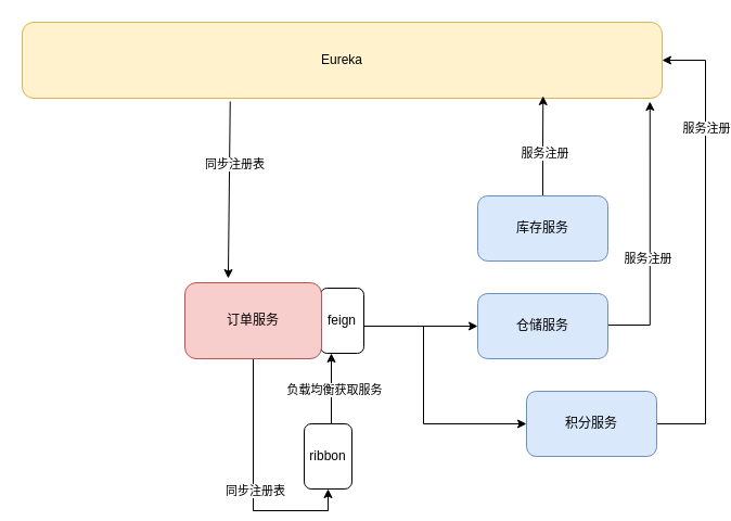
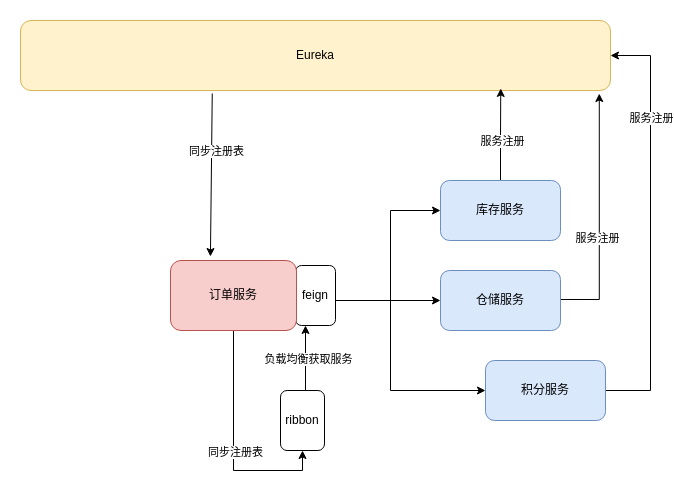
  <mxCell id="0" />
  <mxCell id="1" parent="0" />
+ <mxCell id="2" style="edgeStyle=orthogonalEdgeStyle;rounded=0;orthogonalLoop=1;jettySize=auto;html=1;entryX=0;entryY=0.5;entryDx=0;entryDy=0;" parent="1" source="5" target="15" edge="1"><mxGeometry relative="1" as="geometry"><Array as="points"><mxPoint x="390" y="300" /><mxPoint x="390" y="210" /></Array></mxGeometry></mxCell>
  <mxCell id="3" style="edgeStyle=orthogonalEdgeStyle;rounded=0;orthogonalLoop=1;jettySize=auto;html=1;entryX=0;entryY=0.5;entryDx=0;entryDy=0;" parent="1" source="5" target="18" edge="1"><mxGeometry relative="1" as="geometry"><Array as="points"><mxPoint x="370" y="300" /><mxPoint x="370" y="300" /></Array></mxGeometry></mxCell>
  <mxCell id="4" style="edgeStyle=orthogonalEdgeStyle;rounded=0;orthogonalLoop=1;jettySize=auto;html=1;entryX=0;entryY=0.5;entryDx=0;entryDy=0;" parent="1" source="5" target="21" edge="1"><mxGeometry relative="1" as="geometry"><Array as="points"><mxPoint x="390" y="300" /><mxPoint x="390" y="390" /></Array></mxGeometry></mxCell>
  <mxCell id="5" value="feign" style="rounded=1;whiteSpace=wrap;html=1;" parent="1" vertex="1"><mxGeometry x="295" y="265" width="40" height="60" as="geometry" /></mxCell>
  <mxCell id="6" style="edgeStyle=orthogonalEdgeStyle;rounded=0;orthogonalLoop=1;jettySize=auto;html=1;entryX=0.25;entryY=1;entryDx=0;entryDy=0;" parent="1" source="8" target="5" edge="1"><mxGeometry relative="1" as="geometry"><Array as="points"><mxPoint x="305" y="360" /><mxPoint x="305" y="360" /></Array></mxGeometry></mxCell>
  <mxCell id="7" value="负载均衡获取服务" style="edgeLabel;html=1;align=center;verticalAlign=middle;resizable=0;points=[];" parent="6" vertex="1" connectable="0"><mxGeometry x="-0.015" y="-2" relative="1" as="geometry"><mxPoint as="offset" /></mxGeometry></mxCell>
  <mxCell id="8" value="ribbon" style="rounded=1;whiteSpace=wrap;html=1;" parent="1" vertex="1"><mxGeometry x="280" y="390" width="44" height="60" as="geometry" /></mxCell>
  <mxCell id="9" style="edgeStyle=orthogonalEdgeStyle;rounded=0;orthogonalLoop=1;jettySize=auto;html=1;entryX=0.5;entryY=1;entryDx=0;entryDy=0;" parent="1" source="11" target="8" edge="1"><mxGeometry relative="1" as="geometry" /></mxCell>
  <mxCell id="10" value="同步注册表" style="edgeLabel;html=1;align=center;verticalAlign=middle;resizable=0;points=[];" parent="9" vertex="1" connectable="0"><mxGeometry x="0.057" y="1" relative="1" as="geometry"><mxPoint as="offset" /></mxGeometry></mxCell>
  <mxCell id="11" value="订单服务" style="rounded=1;whiteSpace=wrap;html=1;fillColor=#f8cecc;strokeColor=#b85450;" parent="1" vertex="1"><mxGeometry x="170" y="260" width="126" height="70" as="geometry" /></mxCell>
  <mxCell id="12" value="Eureka" style="rounded=1;whiteSpace=wrap;html=1;fillColor=#fff2cc;strokeColor=#d6b656;" parent="1" vertex="1"><mxGeometry x="20" y="20" width="590" height="70" as="geometry" /></mxCell>
  <mxCell id="13" style="edgeStyle=orthogonalEdgeStyle;rounded=0;orthogonalLoop=1;jettySize=auto;html=1;entryX=0.814;entryY=0.971;entryDx=0;entryDy=0;entryPerimeter=0;" parent="1" source="15" target="12" edge="1"><mxGeometry relative="1" as="geometry" /></mxCell>
  <mxCell id="14" value="服务注册" style="edgeLabel;html=1;align=center;verticalAlign=middle;resizable=0;points=[];" parent="13" vertex="1" connectable="0"><mxGeometry x="-0.112" y="-1" relative="1" as="geometry"><mxPoint y="1" as="offset" /></mxGeometry></mxCell>
  <mxCell id="15" value="库存服务" style="rounded=1;whiteSpace=wrap;html=1;fillColor=#dae8fc;strokeColor=#6c8ebf;" parent="1" vertex="1"><mxGeometry x="440" y="180" width="120" height="60" as="geometry" /></mxCell>
  <mxCell id="16" style="edgeStyle=orthogonalEdgeStyle;rounded=0;orthogonalLoop=1;jettySize=auto;html=1;entryX=0.981;entryY=1.043;entryDx=0;entryDy=0;entryPerimeter=0;" parent="1" target="12" edge="1"><mxGeometry relative="1" as="geometry"><mxPoint x="560" y="298.99" as="sourcePoint" /><mxPoint x="646.99" y="121.02" as="targetPoint" /><Array as="points"><mxPoint x="599" y="299" /></Array></mxGeometry></mxCell>
  <mxCell id="17" value="服务注册" style="edgeLabel;html=1;align=center;verticalAlign=middle;resizable=0;points=[];" parent="16" vertex="1" connectable="0"><mxGeometry x="-0.185" y="2" relative="1" as="geometry"><mxPoint as="offset" /></mxGeometry></mxCell>
  <mxCell id="18" value="仓储服务" style="rounded=1;whiteSpace=wrap;html=1;fillColor=#dae8fc;strokeColor=#6c8ebf;" parent="1" vertex="1"><mxGeometry x="440" y="270" width="120" height="60" as="geometry" /></mxCell>
  <mxCell id="19" style="edgeStyle=orthogonalEdgeStyle;rounded=0;orthogonalLoop=1;jettySize=auto;html=1;entryX=1;entryY=0.5;entryDx=0;entryDy=0;" parent="1" source="21" target="12" edge="1"><mxGeometry relative="1" as="geometry"><Array as="points"><mxPoint x="650" y="390" /><mxPoint x="650" y="55" /></Array></mxGeometry></mxCell>
  <mxCell id="20" value="服务注册" style="edgeLabel;html=1;align=center;verticalAlign=middle;resizable=0;points=[];" parent="19" vertex="1" connectable="0"><mxGeometry x="-0.426" relative="1" as="geometry"><mxPoint y="-197" as="offset" /></mxGeometry></mxCell>
  <mxCell id="21" value="积分服务" style="rounded=1;whiteSpace=wrap;html=1;fillColor=#dae8fc;strokeColor=#6c8ebf;" parent="1" vertex="1"><mxGeometry x="485" y="360" width="120" height="60" as="geometry" /></mxCell>
  <mxCell id="22" value="" style="endArrow=classic;html=1;rounded=0;entryX=0.317;entryY=-0.057;entryDx=0;entryDy=0;entryPerimeter=0;exitX=0.325;exitY=1.043;exitDx=0;exitDy=0;exitPerimeter=0;" edge="1" parent="1" source="12" target="11"><mxGeometry width="50" height="50" relative="1" as="geometry"><mxPoint x="210" y="170" as="sourcePoint" /><mxPoint x="260" y="120" as="targetPoint" /></mxGeometry></mxCell>
  <mxCell id="23" value="同步注册表" style="edgeLabel;html=1;align=center;verticalAlign=middle;resizable=0;points=[];" vertex="1" connectable="0" parent="22"><mxGeometry x="-0.301" y="4" relative="1" as="geometry"><mxPoint as="offset" /></mxGeometry></mxCell>
